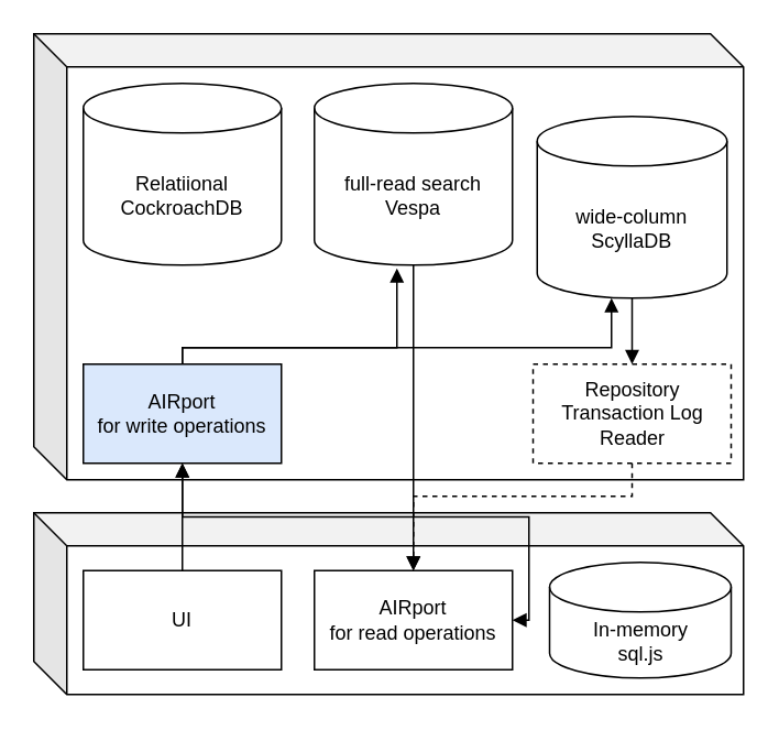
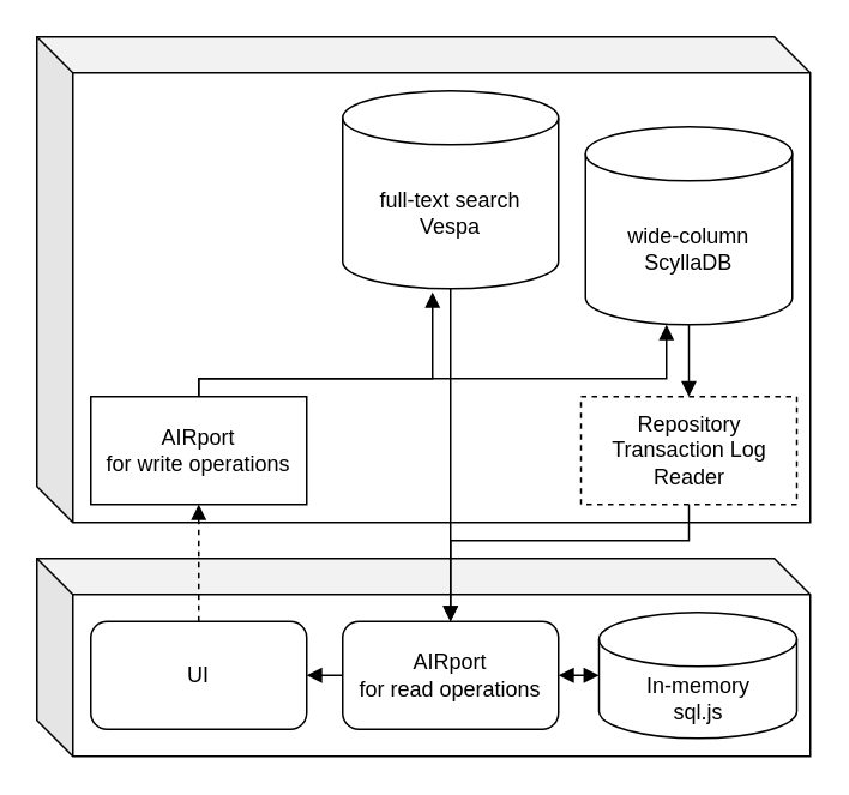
  <mxCell id="0" />
  <mxCell id="1" parent="0" />
  <mxCell id="2" value="" style="shape=cube;whiteSpace=wrap;html=1;boundedLbl=1;backgroundOutline=1;darkOpacity=0.05;darkOpacity2=0.1;" vertex="1" parent="1"><mxGeometry x="20" y="20" width="430" height="270" as="geometry" /></mxCell>
- <mxCell id="3" value="Relatiional&lt;br&gt;CockroachDB" style="shape=cylinder3;whiteSpace=wrap;html=1;boundedLbl=1;backgroundOutline=1;size=15;" vertex="1" parent="1"><mxGeometry x="50" y="50" width="120" height="110" as="geometry" /></mxCell>
  <mxCell id="4" value="wide-column&lt;br&gt;ScyllaDB" style="shape=cylinder3;whiteSpace=wrap;html=1;boundedLbl=1;backgroundOutline=1;size=15;" vertex="1" parent="1"><mxGeometry x="325" y="70" width="115" height="110" as="geometry" /></mxCell>
- <mxCell id="5" value="AIRport&lt;br&gt;for write operations" style="rounded=0;whiteSpace=wrap;html=1;fillColor=#dae8fc;" vertex="1" parent="1"><mxGeometry x="50" y="220" width="120" height="60" as="geometry" /></mxCell>
+ <mxCell id="5" value="AIRport&lt;br&gt;for write operations" style="rounded=0;whiteSpace=wrap;html=1;" vertex="1" parent="1"><mxGeometry x="50" y="220" width="120" height="60" as="geometry" /></mxCell>
  <mxCell id="6" value="Repository&lt;br&gt;Transaction Log&lt;br&gt;Reader" style="rounded=0;whiteSpace=wrap;html=1;dashed=1;" vertex="1" parent="1"><mxGeometry x="322.5" y="220" width="120" height="60" as="geometry" /></mxCell>
  <mxCell id="7" value="" style="html=1;verticalAlign=bottom;endArrow=block;rounded=0;edgeStyle=orthogonalEdgeStyle;exitX=0.5;exitY=0;exitDx=0;exitDy=0;" edge="1" parent="1" source="5" target="4"><mxGeometry width="80" relative="1" as="geometry"><mxPoint x="125" y="240" as="sourcePoint" /><mxPoint x="440" y="250" as="targetPoint" /><Array as="points"><mxPoint x="110" y="210" /><mxPoint x="370" y="210" /></Array></mxGeometry></mxCell>
  <mxCell id="8" value="" style="html=1;verticalAlign=bottom;endArrow=block;rounded=0;edgeStyle=orthogonalEdgeStyle;exitX=0.5;exitY=1;exitDx=0;exitDy=0;exitPerimeter=0;entryX=0.5;entryY=0;entryDx=0;entryDy=0;" edge="1" parent="1" source="4" target="6"><mxGeometry width="80" relative="1" as="geometry"><mxPoint x="360" y="250" as="sourcePoint" /><mxPoint x="440" y="250" as="targetPoint" /></mxGeometry></mxCell>
  <mxCell id="9" value="" style="shape=cube;whiteSpace=wrap;html=1;boundedLbl=1;backgroundOutline=1;darkOpacity=0.05;darkOpacity2=0.1;" vertex="1" parent="1"><mxGeometry x="20" y="310" width="430" height="110" as="geometry" /></mxCell>
- <mxCell id="10" value="AIRport&lt;br&gt;for read operations" style="rounded=0;whiteSpace=wrap;html=1;" vertex="1" parent="1"><mxGeometry x="190" y="345" width="120" height="60" as="geometry" /></mxCell>
- <mxCell id="11" value="" style="html=1;verticalAlign=bottom;endArrow=block;rounded=0;edgeStyle=orthogonalEdgeStyle;entryX=0.5;entryY=0;entryDx=0;entryDy=0;exitX=0.5;exitY=1;exitDx=0;exitDy=0;dashed=1;" edge="1" parent="1" source="6" target="10"><mxGeometry width="80" relative="1" as="geometry"><mxPoint x="340" y="240" as="sourcePoint" /><mxPoint x="420" y="240" as="targetPoint" /><Array as="points"><mxPoint x="383" y="300" /><mxPoint x="250" y="300" /></Array></mxGeometry></mxCell>
+ <mxCell id="10" value="AIRport&lt;br&gt;for read operations" style="whiteSpace=wrap;html=1;rounded=1;" vertex="1" parent="1"><mxGeometry x="190" y="345" width="120" height="60" as="geometry" /></mxCell>
+ <mxCell id="11" value="" style="html=1;verticalAlign=bottom;endArrow=block;rounded=0;edgeStyle=orthogonalEdgeStyle;entryX=0.5;entryY=0;entryDx=0;entryDy=0;exitX=0.5;exitY=1;exitDx=0;exitDy=0;" edge="1" parent="1" source="6" target="10"><mxGeometry width="80" relative="1" as="geometry"><mxPoint x="340" y="240" as="sourcePoint" /><mxPoint x="420" y="240" as="targetPoint" /><Array as="points"><mxPoint x="383" y="300" /><mxPoint x="250" y="300" /></Array></mxGeometry></mxCell>
  <mxCell id="12" value="In-memory&lt;br&gt;sql.js" style="shape=cylinder3;whiteSpace=wrap;html=1;boundedLbl=1;backgroundOutline=1;size=15;" vertex="1" parent="1"><mxGeometry x="332.5" y="340" width="110" height="70" as="geometry" /></mxCell>
- <mxCell id="13" value="" style="endArrow=block;startArrow=block;endFill=1;startFill=1;html=1;rounded=0;edgeStyle=orthogonalEdgeStyle;exitX=1;exitY=0.5;exitDx=0;exitDy=0;" edge="1" parent="1" source="10" target="5"><mxGeometry width="160" relative="1" as="geometry"><mxPoint x="290" y="240" as="sourcePoint" /><mxPoint x="450" y="240" as="targetPoint" /></mxGeometry></mxCell>
- <mxCell id="14" value="UI" style="rounded=0;whiteSpace=wrap;html=1;" vertex="1" parent="1"><mxGeometry x="50" y="345" width="120" height="60" as="geometry" /></mxCell>
- <mxCell id="16" value="full-read search&lt;br&gt;Vespa" style="shape=cylinder3;whiteSpace=wrap;html=1;boundedLbl=1;backgroundOutline=1;size=15;" vertex="1" parent="1"><mxGeometry x="190" y="50" width="120" height="110" as="geometry" /></mxCell>
- <mxCell id="17" value="" style="html=1;verticalAlign=bottom;endArrow=block;rounded=0;edgeStyle=orthogonalEdgeStyle;exitX=0.5;exitY=0;exitDx=0;exitDy=0;entryX=0.5;entryY=1;entryDx=0;entryDy=0;" edge="1" parent="1" source="14" target="5"><mxGeometry width="80" relative="1" as="geometry"><mxPoint x="280" y="320" as="sourcePoint" /><mxPoint x="360" y="320" as="targetPoint" /></mxGeometry></mxCell>
+ <mxCell id="13" value="" style="endArrow=block;startArrow=block;endFill=1;startFill=1;html=1;rounded=0;edgeStyle=orthogonalEdgeStyle;entryX=0;entryY=0.5;entryDx=0;entryDy=0;entryPerimeter=0;exitX=1;exitY=0.5;exitDx=0;exitDy=0;" edge="1" parent="1" source="10" target="12"><mxGeometry width="160" relative="1" as="geometry"><mxPoint x="290" y="240" as="sourcePoint" /><mxPoint x="450" y="240" as="targetPoint" /></mxGeometry></mxCell>
+ <mxCell id="14" value="UI" style="whiteSpace=wrap;html=1;rounded=1;" vertex="1" parent="1"><mxGeometry x="50" y="345" width="120" height="60" as="geometry" /></mxCell>
+ <mxCell id="15" value="" style="html=1;verticalAlign=bottom;endArrow=block;rounded=0;edgeStyle=orthogonalEdgeStyle;entryX=1;entryY=0.5;entryDx=0;entryDy=0;exitX=0;exitY=0.5;exitDx=0;exitDy=0;" edge="1" parent="1" source="10" target="14"><mxGeometry width="80" relative="1" as="geometry"><mxPoint x="190" y="440" as="sourcePoint" /><mxPoint x="320" y="240" as="targetPoint" /></mxGeometry></mxCell>
+ <mxCell id="16" value="full-text search&lt;br&gt;Vespa" style="shape=cylinder3;whiteSpace=wrap;html=1;boundedLbl=1;backgroundOutline=1;size=15;" vertex="1" parent="1"><mxGeometry x="190" y="50" width="120" height="110" as="geometry" /></mxCell>
+ <mxCell id="17" value="" style="html=1;verticalAlign=bottom;endArrow=block;rounded=0;edgeStyle=orthogonalEdgeStyle;exitX=0.5;exitY=0;exitDx=0;exitDy=0;entryX=0.5;entryY=1;entryDx=0;entryDy=0;dashed=1;" edge="1" parent="1" source="14" target="5"><mxGeometry width="80" relative="1" as="geometry"><mxPoint x="280" y="320" as="sourcePoint" /><mxPoint x="360" y="320" as="targetPoint" /></mxGeometry></mxCell>
  <mxCell id="18" value="" style="html=1;verticalAlign=bottom;endArrow=block;rounded=0;edgeStyle=orthogonalEdgeStyle;exitX=0.5;exitY=0;exitDx=0;exitDy=0;" edge="1" parent="1" source="5"><mxGeometry width="80" relative="1" as="geometry"><mxPoint x="280" y="320" as="sourcePoint" /><mxPoint x="240" y="162" as="targetPoint" /><Array as="points"><mxPoint x="110" y="210" /><mxPoint x="240" y="210" /><mxPoint x="240" y="162" /></Array></mxGeometry></mxCell>
  <mxCell id="19" value="" style="html=1;verticalAlign=bottom;endArrow=block;rounded=0;edgeStyle=orthogonalEdgeStyle;exitX=0.5;exitY=1;exitDx=0;exitDy=0;exitPerimeter=0;entryX=0.5;entryY=0;entryDx=0;entryDy=0;" edge="1" parent="1" source="16" target="10"><mxGeometry width="80" relative="1" as="geometry"><mxPoint x="270" y="320" as="sourcePoint" /><mxPoint x="250" y="280" as="targetPoint" /></mxGeometry></mxCell>
